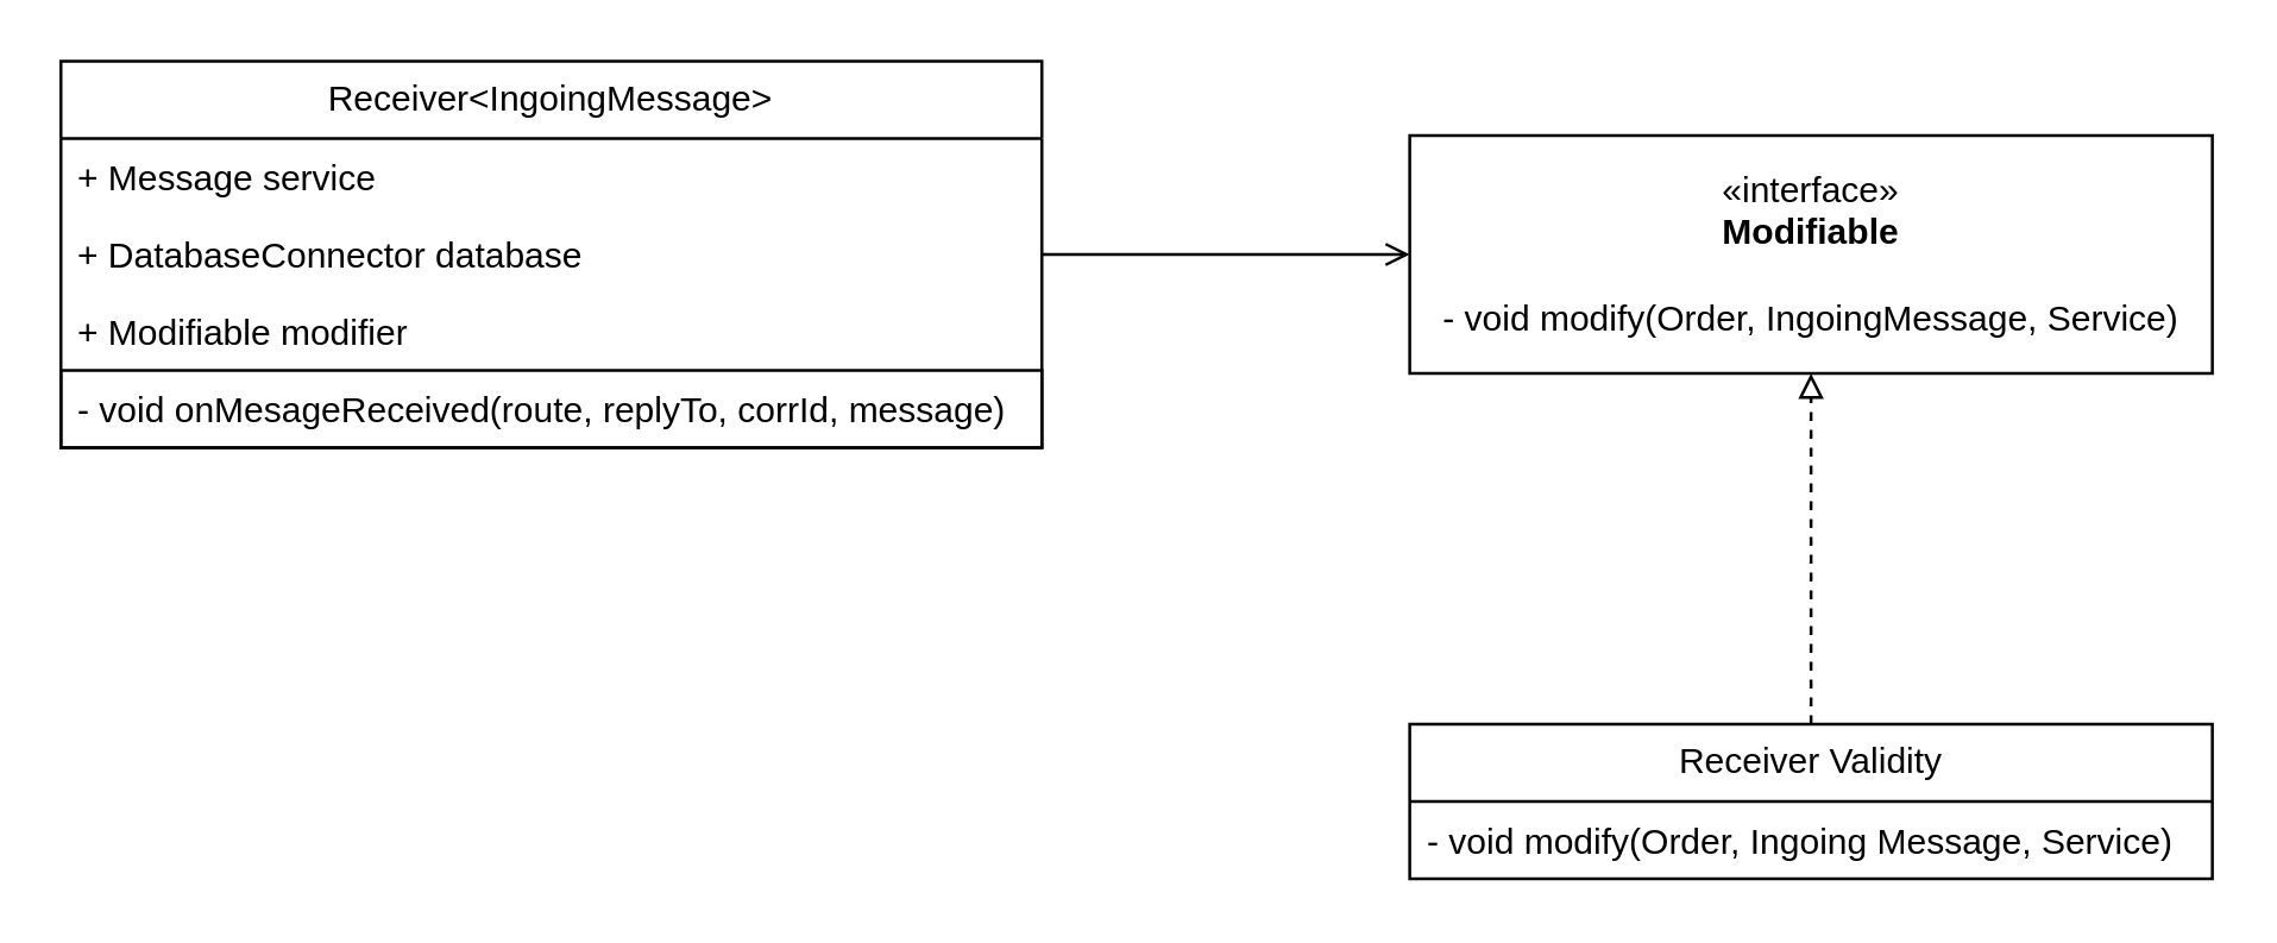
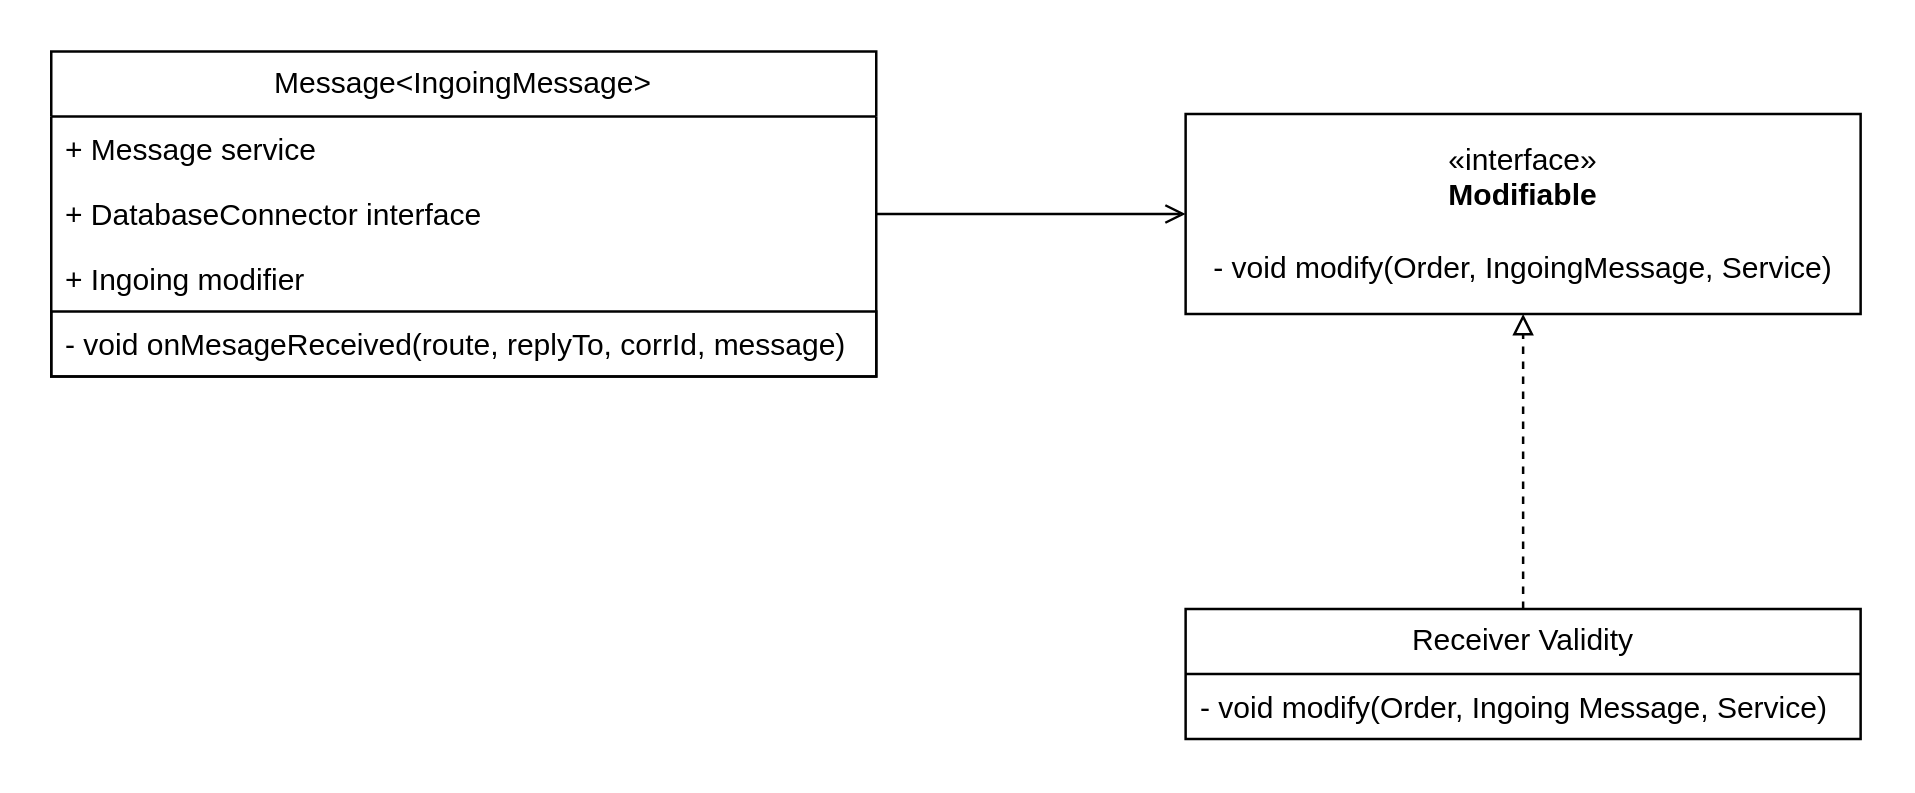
  <mxCell id="0" />
  <mxCell id="1" parent="0" />
  <mxCell id="2" style="edgeStyle=orthogonalEdgeStyle;rounded=0;orthogonalLoop=1;jettySize=auto;html=1;entryX=0;entryY=0.5;entryDx=0;entryDy=0;endArrow=open;endFill=0;" edge="1" parent="1" source="3" target="8"><mxGeometry relative="1" as="geometry" /></mxCell>
- <mxCell id="3" value="Receiver&amp;lt;IngoingMessage&amp;gt;" style="swimlane;fontStyle=0;childLayout=stackLayout;horizontal=1;startSize=26;fillColor=none;horizontalStack=0;resizeParent=1;resizeParentMax=0;resizeLast=0;collapsible=1;marginBottom=0;whiteSpace=wrap;html=1;" vertex="1" parent="1"><mxGeometry x="20" y="20" width="330" height="130" as="geometry" /></mxCell>
+ <mxCell id="3" value="Message&amp;lt;IngoingMessage&amp;gt;" style="swimlane;fontStyle=0;childLayout=stackLayout;horizontal=1;startSize=26;fillColor=none;horizontalStack=0;resizeParent=1;resizeParentMax=0;resizeLast=0;collapsible=1;marginBottom=0;whiteSpace=wrap;html=1;" vertex="1" parent="1"><mxGeometry x="20" y="20" width="330" height="130" as="geometry" /></mxCell>
  <mxCell id="4" value="+ Message service" style="text;strokeColor=none;fillColor=none;align=left;verticalAlign=top;spacingLeft=4;spacingRight=4;overflow=hidden;rotatable=0;points=[[0,0.5],[1,0.5]];portConstraint=eastwest;whiteSpace=wrap;html=1;" vertex="1" parent="3"><mxGeometry y="26" width="330" height="26" as="geometry" /></mxCell>
- <mxCell id="5" value="+ DatabaseConnector database" style="text;strokeColor=none;fillColor=none;align=left;verticalAlign=top;spacingLeft=4;spacingRight=4;overflow=hidden;rotatable=0;points=[[0,0.5],[1,0.5]];portConstraint=eastwest;whiteSpace=wrap;html=1;" vertex="1" parent="3"><mxGeometry y="52" width="330" height="26" as="geometry" /></mxCell>
- <mxCell id="6" value="+ Modifiable modifier" style="text;strokeColor=none;fillColor=none;align=left;verticalAlign=top;spacingLeft=4;spacingRight=4;overflow=hidden;rotatable=0;points=[[0,0.5],[1,0.5]];portConstraint=eastwest;whiteSpace=wrap;html=1;" vertex="1" parent="3"><mxGeometry y="78" width="330" height="26" as="geometry" /></mxCell>
+ <mxCell id="5" value="+ DatabaseConnector interface" style="text;strokeColor=none;fillColor=none;align=left;verticalAlign=top;spacingLeft=4;spacingRight=4;overflow=hidden;rotatable=0;points=[[0,0.5],[1,0.5]];portConstraint=eastwest;whiteSpace=wrap;html=1;" vertex="1" parent="3"><mxGeometry y="52" width="330" height="26" as="geometry" /></mxCell>
+ <mxCell id="6" value="+ Ingoing modifier" style="text;strokeColor=none;fillColor=none;align=left;verticalAlign=top;spacingLeft=4;spacingRight=4;overflow=hidden;rotatable=0;points=[[0,0.5],[1,0.5]];portConstraint=eastwest;whiteSpace=wrap;html=1;" vertex="1" parent="3"><mxGeometry y="78" width="330" height="26" as="geometry" /></mxCell>
  <mxCell id="7" value="- void onMesageReceived(route, replyTo, corrId, message)" style="text;strokeColor=default;fillColor=none;align=left;verticalAlign=top;spacingLeft=4;spacingRight=4;overflow=hidden;rotatable=0;points=[[0,0.5],[1,0.5]];portConstraint=eastwest;whiteSpace=wrap;html=1;" vertex="1" parent="3"><mxGeometry y="104" width="330" height="26" as="geometry" /></mxCell>
  <mxCell id="8" value="«interface»&lt;br&gt;&lt;b&gt;Modifiable&lt;/b&gt;&lt;div style=&quot;text-align: left;&quot;&gt;&lt;br&gt;&lt;/div&gt;&lt;div style=&quot;text-align: left;&quot;&gt;- void modify(Order, IngoingMessage, Service)&lt;/div&gt;" style="html=1;whiteSpace=wrap;" vertex="1" parent="1"><mxGeometry x="473.75" y="45" width="270" height="80" as="geometry" /></mxCell>
  <mxCell id="9" style="edgeStyle=orthogonalEdgeStyle;rounded=0;orthogonalLoop=1;jettySize=auto;html=1;entryX=0.5;entryY=1;entryDx=0;entryDy=0;endArrow=block;endFill=0;dashed=1;" edge="1" parent="1" source="10" target="8"><mxGeometry relative="1" as="geometry" /></mxCell>
  <mxCell id="10" value="Receiver Validity" style="swimlane;fontStyle=0;childLayout=stackLayout;horizontal=1;startSize=26;fillColor=none;horizontalStack=0;resizeParent=1;resizeParentMax=0;resizeLast=0;collapsible=1;marginBottom=0;whiteSpace=wrap;html=1;" vertex="1" parent="1"><mxGeometry x="473.75" y="243" width="270" height="52" as="geometry" /></mxCell>
  <mxCell id="11" value="- void modify(Order, Ingoing Message, Service)" style="text;strokeColor=none;fillColor=none;align=left;verticalAlign=top;spacingLeft=4;spacingRight=4;overflow=hidden;rotatable=0;points=[[0,0.5],[1,0.5]];portConstraint=eastwest;whiteSpace=wrap;html=1;" vertex="1" parent="10"><mxGeometry y="26" width="270" height="26" as="geometry" /></mxCell>
